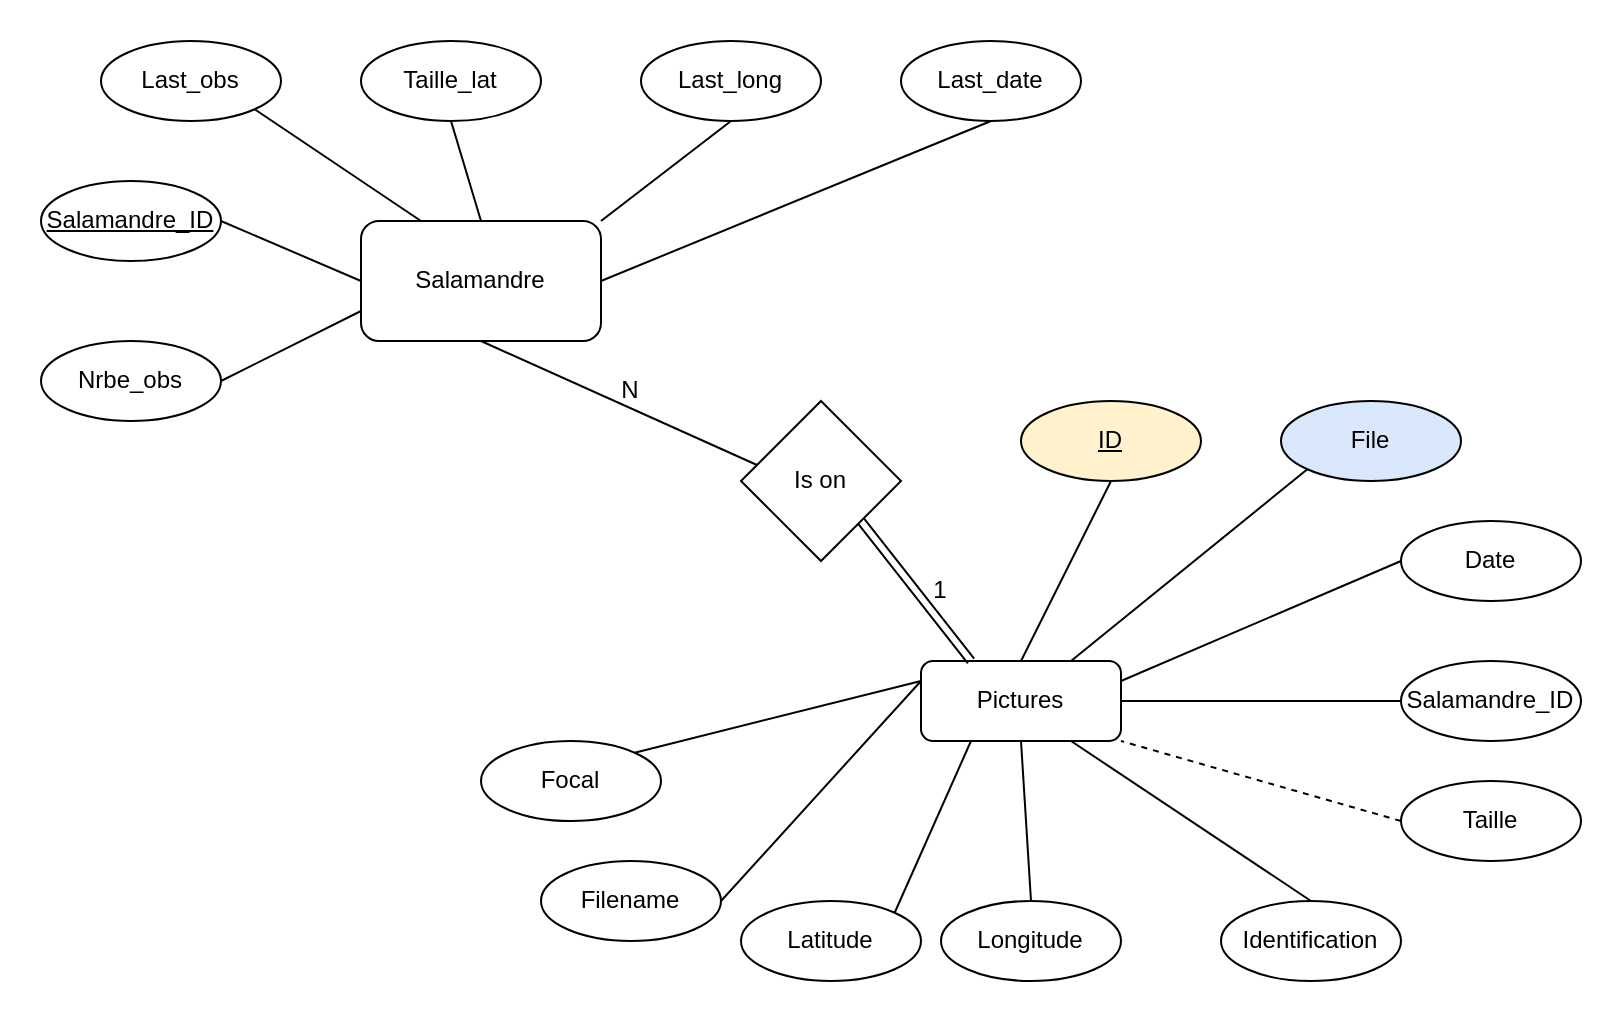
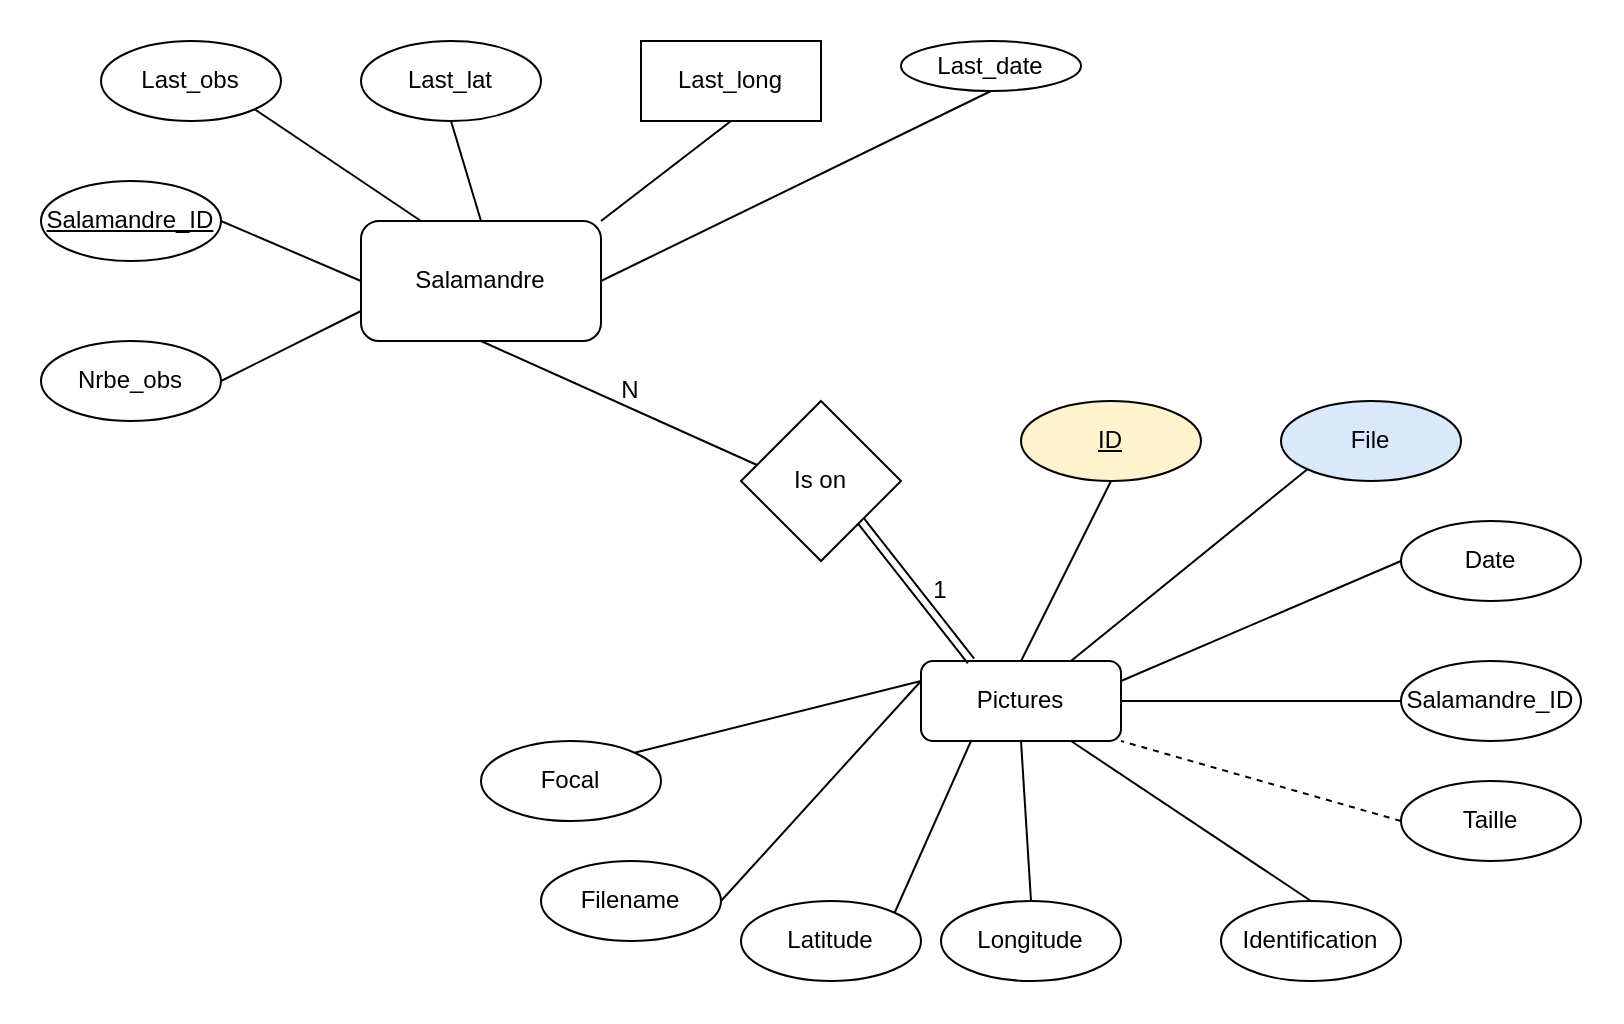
  <mxCell id="0" />
  <mxCell id="1" parent="0" />
  <mxCell id="2" value="Salamandre" style="rounded=1;whiteSpace=wrap;html=1;" parent="1" vertex="1"><mxGeometry x="180" y="110" width="120" height="60" as="geometry" /></mxCell>
  <mxCell id="3" value="Pictures" style="rounded=1;whiteSpace=wrap;html=1;" parent="1" vertex="1"><mxGeometry x="460" y="330" width="100" height="40" as="geometry" /></mxCell>
  <mxCell id="4" value="Latitude" style="ellipse;whiteSpace=wrap;html=1;" parent="1" vertex="1"><mxGeometry x="370" y="450" width="90" height="40" as="geometry" /></mxCell>
  <mxCell id="5" value="Longitude" style="ellipse;whiteSpace=wrap;html=1;" parent="1" vertex="1"><mxGeometry x="470" y="450" width="90" height="40" as="geometry" /></mxCell>
  <mxCell id="6" value="Focal" style="ellipse;whiteSpace=wrap;html=1;" parent="1" vertex="1"><mxGeometry x="240" y="370" width="90" height="40" as="geometry" /></mxCell>
  <mxCell id="7" value="Filename" style="ellipse;whiteSpace=wrap;html=1;" parent="1" vertex="1"><mxGeometry x="270" y="430" width="90" height="40" as="geometry" /></mxCell>
  <mxCell id="8" value="File" style="ellipse;whiteSpace=wrap;html=1;fillColor=#dae8fc;" parent="1" vertex="1"><mxGeometry x="640" y="200" width="90" height="40" as="geometry" /></mxCell>
  <mxCell id="9" value="Date" style="ellipse;whiteSpace=wrap;html=1;" parent="1" vertex="1"><mxGeometry x="700" y="260" width="90" height="40" as="geometry" /></mxCell>
  <mxCell id="10" value="Taille" style="ellipse;whiteSpace=wrap;html=1;" parent="1" vertex="1"><mxGeometry x="700" y="390" width="90" height="40" as="geometry" /></mxCell>
  <mxCell id="11" value="Identification" style="ellipse;whiteSpace=wrap;html=1;" parent="1" vertex="1"><mxGeometry x="610" y="450" width="90" height="40" as="geometry" /></mxCell>
  <mxCell id="12" value="Salamandre_ID" style="ellipse;whiteSpace=wrap;html=1;" parent="1" vertex="1"><mxGeometry x="700" y="330" width="90" height="40" as="geometry" /></mxCell>
  <mxCell id="13" value="Nrbe_obs" style="ellipse;whiteSpace=wrap;html=1;" parent="1" vertex="1"><mxGeometry x="20" y="170" width="90" height="40" as="geometry" /></mxCell>
- <mxCell id="14" value="Last_date" style="ellipse;whiteSpace=wrap;html=1;" parent="1" vertex="1"><mxGeometry x="450" y="20" width="90" height="40" as="geometry" /></mxCell>
+ <mxCell id="14" value="Last_date" style="ellipse;whiteSpace=wrap;html=1;" parent="1" vertex="1"><mxGeometry x="450" y="20" width="90" height="25" as="geometry" /></mxCell>
  <mxCell id="15" value="Salamandre_ID" style="ellipse;whiteSpace=wrap;html=1;fontStyle=4" parent="1" vertex="1"><mxGeometry x="20" y="90" width="90" height="40" as="geometry" /></mxCell>
  <mxCell id="16" value="Last_obs" style="ellipse;whiteSpace=wrap;html=1;" parent="1" vertex="1"><mxGeometry x="50" y="20" width="90" height="40" as="geometry" /></mxCell>
- <mxCell id="17" value="Taille_lat" style="ellipse;whiteSpace=wrap;html=1;" parent="1" vertex="1"><mxGeometry x="180" y="20" width="90" height="40" as="geometry" /></mxCell>
- <mxCell id="18" value="Last_long" style="ellipse;whiteSpace=wrap;html=1;" parent="1" vertex="1"><mxGeometry x="320" y="20" width="90" height="40" as="geometry" /></mxCell>
+ <mxCell id="17" value="Last_lat" style="ellipse;whiteSpace=wrap;html=1;" parent="1" vertex="1"><mxGeometry x="180" y="20" width="90" height="40" as="geometry" /></mxCell>
+ <mxCell id="18" value="Last_long" style="whiteSpace=wrap;html=1;rounded=0;" parent="1" vertex="1"><mxGeometry x="320" y="20" width="90" height="40" as="geometry" /></mxCell>
  <mxCell id="19" value="" style="endArrow=none;html=1;rounded=0;exitX=0;exitY=0.75;exitDx=0;exitDy=0;entryX=1;entryY=0.5;entryDx=0;entryDy=0;" parent="1" source="2" target="13" edge="1"><mxGeometry width="50" height="50" relative="1" as="geometry"><mxPoint x="360" y="200" as="sourcePoint" /><mxPoint x="410" y="150" as="targetPoint" /></mxGeometry></mxCell>
  <mxCell id="20" value="" style="endArrow=none;html=1;rounded=0;exitX=0;exitY=0.5;exitDx=0;exitDy=0;entryX=1;entryY=0.5;entryDx=0;entryDy=0;" parent="1" source="2" target="15" edge="1"><mxGeometry width="50" height="50" relative="1" as="geometry"><mxPoint x="190" y="165" as="sourcePoint" /><mxPoint x="120" y="200" as="targetPoint" /></mxGeometry></mxCell>
  <mxCell id="21" value="" style="endArrow=none;html=1;rounded=0;exitX=1;exitY=1;exitDx=0;exitDy=0;entryX=0.25;entryY=0;entryDx=0;entryDy=0;" parent="1" source="16" target="2" edge="1"><mxGeometry width="50" height="50" relative="1" as="geometry"><mxPoint x="200" y="175" as="sourcePoint" /><mxPoint x="130" y="210" as="targetPoint" /></mxGeometry></mxCell>
  <mxCell id="22" value="" style="endArrow=none;html=1;rounded=0;exitX=0.5;exitY=0;exitDx=0;exitDy=0;entryX=0.5;entryY=1;entryDx=0;entryDy=0;" parent="1" source="2" target="17" edge="1"><mxGeometry width="50" height="50" relative="1" as="geometry"><mxPoint x="210" y="185" as="sourcePoint" /><mxPoint x="140" y="220" as="targetPoint" /></mxGeometry></mxCell>
  <mxCell id="23" value="" style="endArrow=none;html=1;rounded=0;exitX=1;exitY=0;exitDx=0;exitDy=0;entryX=0.5;entryY=1;entryDx=0;entryDy=0;" parent="1" source="2" target="18" edge="1"><mxGeometry width="50" height="50" relative="1" as="geometry"><mxPoint x="220" y="195" as="sourcePoint" /><mxPoint x="150" y="230" as="targetPoint" /></mxGeometry></mxCell>
  <mxCell id="24" value="" style="endArrow=none;html=1;rounded=0;exitX=0.5;exitY=1;exitDx=0;exitDy=0;entryX=1;entryY=0.5;entryDx=0;entryDy=0;" parent="1" source="14" target="2" edge="1"><mxGeometry width="50" height="50" relative="1" as="geometry"><mxPoint x="230" y="205" as="sourcePoint" /><mxPoint x="160" y="240" as="targetPoint" /></mxGeometry></mxCell>
  <mxCell id="25" value="" style="endArrow=none;html=1;rounded=0;exitX=1;exitY=0.5;exitDx=0;exitDy=0;entryX=0;entryY=0.25;entryDx=0;entryDy=0;" parent="1" source="7" target="3" edge="1"><mxGeometry width="50" height="50" relative="1" as="geometry"><mxPoint x="240" y="215" as="sourcePoint" /><mxPoint x="170" y="250" as="targetPoint" /></mxGeometry></mxCell>
  <mxCell id="26" value="" style="endArrow=none;html=1;rounded=0;exitX=0.25;exitY=1;exitDx=0;exitDy=0;entryX=1;entryY=0;entryDx=0;entryDy=0;" parent="1" source="3" target="4" edge="1"><mxGeometry width="50" height="50" relative="1" as="geometry"><mxPoint x="250" y="225" as="sourcePoint" /><mxPoint x="180" y="260" as="targetPoint" /></mxGeometry></mxCell>
  <mxCell id="27" value="" style="endArrow=none;html=1;rounded=0;exitX=1;exitY=0;exitDx=0;exitDy=0;entryX=0;entryY=0.25;entryDx=0;entryDy=0;" parent="1" source="6" target="3" edge="1"><mxGeometry width="50" height="50" relative="1" as="geometry"><mxPoint x="360" y="380" as="sourcePoint" /><mxPoint x="410" y="330" as="targetPoint" /></mxGeometry></mxCell>
  <mxCell id="28" value="" style="endArrow=none;html=1;rounded=0;exitX=0.5;exitY=1;exitDx=0;exitDy=0;entryX=0.5;entryY=0;entryDx=0;entryDy=0;" parent="1" source="3" target="5" edge="1"><mxGeometry width="50" height="50" relative="1" as="geometry"><mxPoint x="260" y="235" as="sourcePoint" /><mxPoint x="190" y="270" as="targetPoint" /></mxGeometry></mxCell>
  <mxCell id="29" value="" style="endArrow=none;html=1;rounded=0;exitX=0.5;exitY=0;exitDx=0;exitDy=0;entryX=0.75;entryY=1;entryDx=0;entryDy=0;" parent="1" source="11" target="3" edge="1"><mxGeometry width="50" height="50" relative="1" as="geometry"><mxPoint x="270" y="245" as="sourcePoint" /><mxPoint x="200" y="280" as="targetPoint" /></mxGeometry></mxCell>
  <mxCell id="30" value="" style="endArrow=none;html=1;rounded=0;exitX=0;exitY=0.5;exitDx=0;exitDy=0;entryX=1;entryY=1;entryDx=0;entryDy=0;dashed=1;" parent="1" source="10" target="3" edge="1"><mxGeometry width="50" height="50" relative="1" as="geometry"><mxPoint x="280" y="255" as="sourcePoint" /><mxPoint x="210" y="290" as="targetPoint" /></mxGeometry></mxCell>
  <mxCell id="31" value="" style="endArrow=none;html=1;rounded=0;exitX=0;exitY=0.5;exitDx=0;exitDy=0;entryX=1;entryY=0.5;entryDx=0;entryDy=0;" parent="1" source="12" target="3" edge="1"><mxGeometry width="50" height="50" relative="1" as="geometry"><mxPoint x="290" y="265" as="sourcePoint" /><mxPoint x="220" y="300" as="targetPoint" /></mxGeometry></mxCell>
  <mxCell id="32" value="" style="endArrow=none;html=1;rounded=0;exitX=0;exitY=0.5;exitDx=0;exitDy=0;entryX=1;entryY=0.25;entryDx=0;entryDy=0;" parent="1" source="9" target="3" edge="1"><mxGeometry width="50" height="50" relative="1" as="geometry"><mxPoint x="300" y="275" as="sourcePoint" /><mxPoint x="230" y="310" as="targetPoint" /></mxGeometry></mxCell>
  <mxCell id="33" value="" style="endArrow=none;html=1;rounded=0;exitX=0;exitY=1;exitDx=0;exitDy=0;entryX=0.75;entryY=0;entryDx=0;entryDy=0;" parent="1" source="8" target="3" edge="1"><mxGeometry width="50" height="50" relative="1" as="geometry"><mxPoint x="310" y="285" as="sourcePoint" /><mxPoint x="240" y="320" as="targetPoint" /></mxGeometry></mxCell>
  <mxCell id="34" value="Is on" style="rhombus;whiteSpace=wrap;html=1;" parent="1" vertex="1"><mxGeometry x="370" y="200" width="80" height="80" as="geometry" /></mxCell>
  <mxCell id="35" value="" style="shape=link;endArrow=none;html=1;rounded=0;exitX=0.25;exitY=0;exitDx=0;exitDy=0;entryX=1;entryY=1;entryDx=0;entryDy=0;endFill=0;" parent="1" source="3" target="34" edge="1"><mxGeometry width="50" height="50" relative="1" as="geometry"><mxPoint x="420" y="290" as="sourcePoint" /><mxPoint x="470" y="240" as="targetPoint" /></mxGeometry></mxCell>
  <mxCell id="36" value="" style="endArrow=none;html=1;rounded=0;exitX=0.1;exitY=0.4;exitDx=0;exitDy=0;entryX=0.5;entryY=1;entryDx=0;entryDy=0;exitPerimeter=0;" parent="1" source="34" target="2" edge="1"><mxGeometry width="50" height="50" relative="1" as="geometry"><mxPoint x="420" y="290" as="sourcePoint" /><mxPoint x="470" y="240" as="targetPoint" /></mxGeometry></mxCell>
  <mxCell id="37" value="1" style="text;html=1;strokeColor=none;fillColor=none;align=center;verticalAlign=middle;whiteSpace=wrap;rounded=0;" parent="1" vertex="1"><mxGeometry x="440" y="280" width="60" height="30" as="geometry" /></mxCell>
  <mxCell id="38" value="N" style="text;html=1;strokeColor=none;fillColor=none;align=center;verticalAlign=middle;whiteSpace=wrap;rounded=0;" parent="1" vertex="1"><mxGeometry x="285" y="180" width="60" height="30" as="geometry" /></mxCell>
  <mxCell id="39" value="ID" style="ellipse;whiteSpace=wrap;html=1;fontStyle=4;fillColor=#fff2cc;" vertex="1" parent="1"><mxGeometry x="510" y="200" width="90" height="40" as="geometry" /></mxCell>
  <mxCell id="40" value="" style="endArrow=none;html=1;rounded=0;exitX=0.5;exitY=1;exitDx=0;exitDy=0;entryX=0.5;entryY=0;entryDx=0;entryDy=0;" edge="1" parent="1" source="39" target="3"><mxGeometry width="50" height="50" relative="1" as="geometry"><mxPoint x="663" y="244" as="sourcePoint" /><mxPoint x="545" y="340" as="targetPoint" /></mxGeometry></mxCell>
